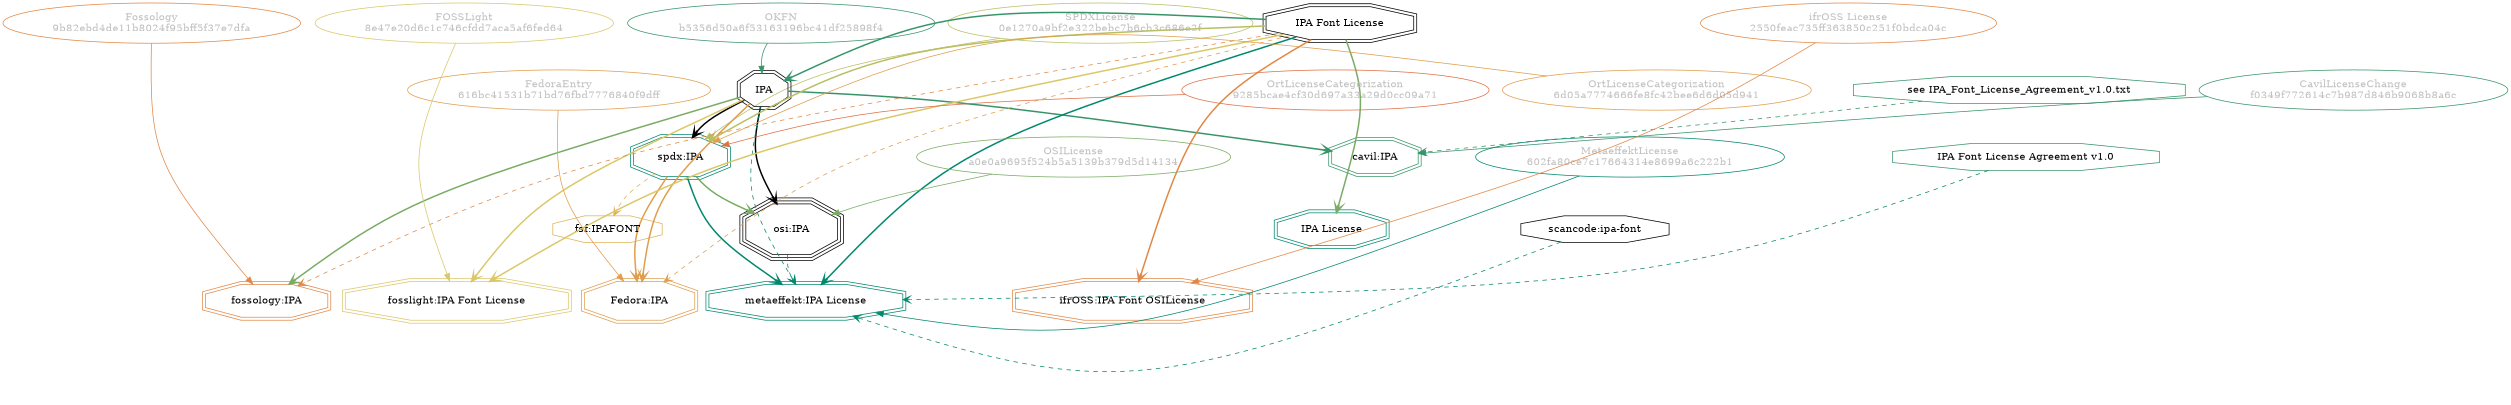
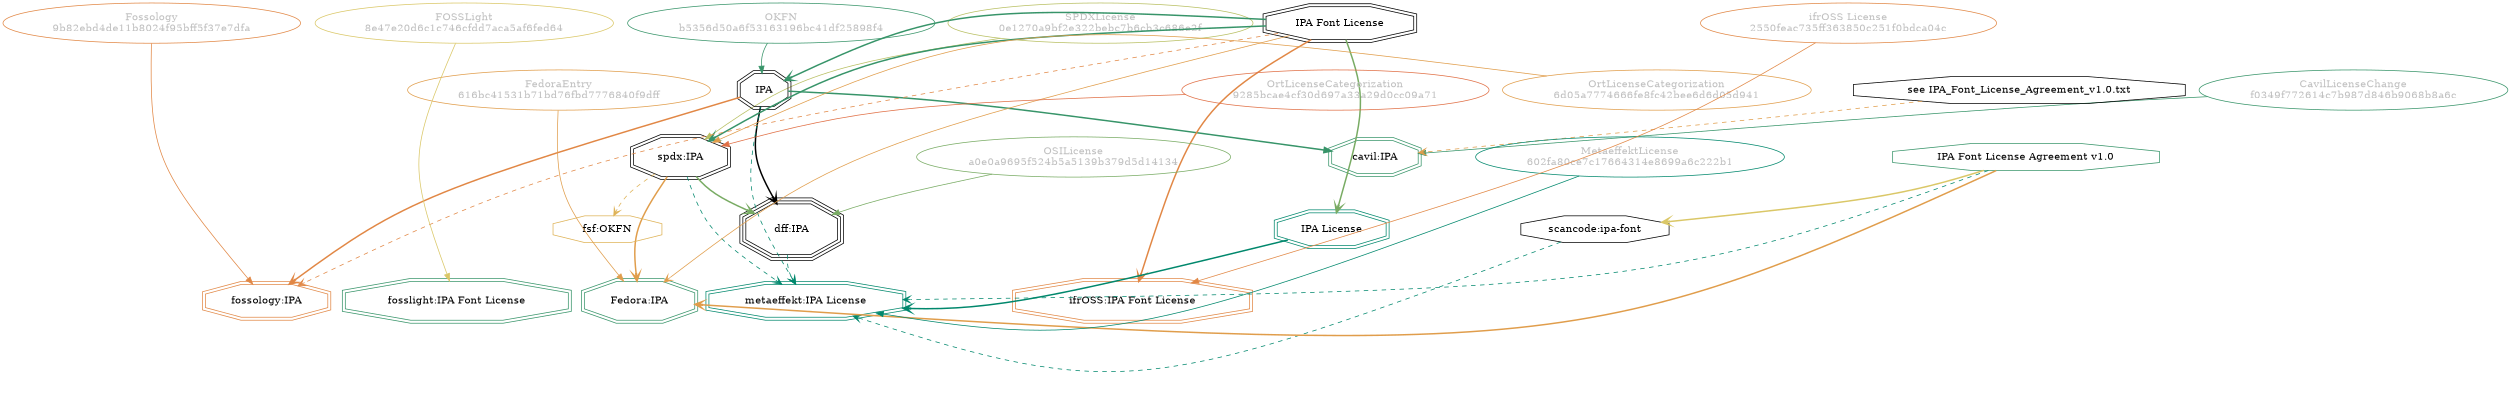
  strict digraph {
    splines=curved
    node [shape=ellipse]
    edge [color="#00876c" weight=0.5 arrowhead=vee style=bold]
    n1 [color="#b8bf62" fillcolor="beige;1" fontcolor=gray label="SPDXLicense\n0e1270a9bf2e322bebc7b6cb3c686e2f"]
-   n2 [label="spdx:IPA" shape=doubleoctagon color="#00876c"]
-   n3 [label="osi:IPA" shape=tripleoctagon]
-   n4 [color="#e09d4b" label="Fedora:IPA" shape=doubleoctagon]
-   n5 [color="#deb256" label="fsf:IPAFONT" shape=octagon]
+   n2 [label="spdx:IPA" shape=doubleoctagon]
+   n3 [label="dff:IPA" shape=tripleoctagon]
+   n4 [color="#379469" label="Fedora:IPA" shape=doubleoctagon]
+   n5 [color="#deb256" label="fsf:OKFN" shape=octagon]
    n6 [color="#00876c" label="metaeffekt:IPA License" shape=doubleoctagon]
    n7 [label=IPA shape=doubleoctagon]
    n8 [color="#e18745" label="fossology:IPA" shape=doubleoctagon]
    n9 [color="#379469" label="cavil:IPA" shape=doubleoctagon]
-   n10 [color="#dac767" label="fosslight:IPA Font License" shape=doubleoctagon]
+   n10 [color="#379469" label="fosslight:IPA Font License" shape=doubleoctagon]
    n11 [label="IPA Font License" shape=doubleoctagon]
-   n12 [color="#e18745" label="ifrOSS:IPA Font OSILicense" shape=doubleoctagon]
+   n12 [color="#e18745" label="ifrOSS:IPA Font License" shape=doubleoctagon]
    n13 [color="#00876c" label="IPA License" shape=doubleoctagon]
    n14 [color="#78ab63" fillcolor="beige;1" fontcolor=gray label="OSILicense\na0e0a9695f524b5a5139b379d5d14134"]
    n15 [color="#e09d4b" fillcolor="beige;1" fontcolor=gray label="FedoraEntry\n616bc41531b71bd76fbd7776840f9dff"]
    n16 [label="scancode:ipa-font" shape=octagon]
    n17 [color="#379469" label="IPA Font License Agreement v1.0" shape=octagon]
    n18 [color="#e18745" fillcolor="beige;1" fontcolor=gray label="Fossology\n9b82ebd4de11b8024f95bff5f37e7dfa"]
    n19 [color="#379469" fillcolor="beige;1" fontcolor=gray label="OKFN\nb5356d50a6f53163196bc41df25898f4"]
    n20 [color="#e06f45" fillcolor="beige;1" fontcolor=gray label="OrtLicenseCategorization\n9285bcae4cf30d697a33a29d0cc09a71"]
    n21 [color="#e09d4b" fillcolor="beige;1" fontcolor=gray label="OrtLicenseCategorization\n6d05a7774666fe8fc42bee6d6d05d941"]
    n22 [color="#379469" fillcolor="beige;1" fontcolor=gray label="CavilLicenseChange\nf0349f772614c7b987d846b9068b8a6c"]
-   n23 [color="#379469" label="see IPA_Font_License_Agreement_v1.0.txt" shape=octagon]
+   n23 [color=black label="see IPA_Font_License_Agreement_v1.0.txt" shape=octagon]
    n24 [color="#00876c" fillcolor="beige;1" fontcolor=gray label="MetaeffektLicense\n602fa80ce7c17664314e8699a6c222b1"]
    n25 [color="#dac767" fillcolor="beige;1" fontcolor=gray label="FOSSLight\n8e47e20d6c1c746cfdd7aca5af6fed64"]
    n26 [color="#e18745" fillcolor="beige;1" fontcolor=gray label="ifrOSS License\n2550feac735ff363850c251f0bdca04c"]
    n1 -> n2 [color="#b8bf62" arrowhead="" style=""]
    n2 -> n3 [color="#78ab63" weight=0.7]
    n2 -> n4 [color="#e09d4b" weight=0.7]
    n2 -> n5 [color="#deb256" style=dashed]
-   n2 -> n6 [weight=0.7]
+   n2 -> n6 [style=dashed weight=0.7]
    n3 -> n6 [style=dashed]
-   n7 -> n2 [weight=0.7 color=""]
    n7 -> n3 [weight=0.7 color=""]
-   n7 -> n4 [color="#e09d4b" weight=0.7]
+   n17 -> n4 [color="#e09d4b" weight=0.7]
    n7 -> n6 [style=dashed]
-   n7 -> n8 [color="#78ab63" weight=0.7]
-   n7 -> n9 [color="#379469" weight=0.7]
-   n7 -> n10 [color="#dac767" weight=0.7]
-   n11 -> n2 [color="#b8bf62" weight=0.7]
-   n11 -> n4 [color="#e09d4b" style=dashed]
+   n7 -> n8 [color="#e18745" weight=0.7]
+   n7 -> n9 [arrowhead=normal color="#379469" weight=0.7]
+   n11 -> n2 [color="#379469" weight=0.7]
+   n11 -> n4 [color="#e09d4b" style=solid]
    n11 -> n7 [color="#379469" weight=0.7]
    n11 -> n8 [color="#e18745" style=dashed weight=0.7]
-   n11 -> n10 [color="#dac767" weight=0.7]
    n11 -> n12 [color="#e18745" weight=0.7]
    n11 -> n13 [color="#78ab63" weight=0.7]
-   n11 -> n6 [weight=0.7]
+   n13 -> n6 [weight=0.7]
    n14 -> n3 [color="#78ab63" arrowhead="" style=""]
    n15 -> n4 [color="#e09d4b" arrowhead="" style=""]
    n16 -> n6 [style=dashed]
    n17 -> n6 [style=dashed]
+   n17 -> n16 [color="#dac767" weight=0.7]
    n18 -> n8 [color="#e18745" arrowhead="" style=""]
    n19 -> n7 [color="#379469" arrowhead="" style=""]
    n20 -> n2 [color="#e06f45" arrowhead="" style=""]
    n21 -> n2 [color="#e09d4b" arrowhead="" style=""]
    n22 -> n9 [color="#379469" arrowhead="" style=""]
-   n23 -> n9 [color="#379469" style=dashed]
+   n23 -> n9 [color="#e09d4b" style=dashed]
    n24 -> n6 [arrowhead="" style=""]
    n25 -> n10 [color="#dac767" arrowhead="" style=""]
    n26 -> n12 [color="#e18745" arrowhead="" style=""]
  }
